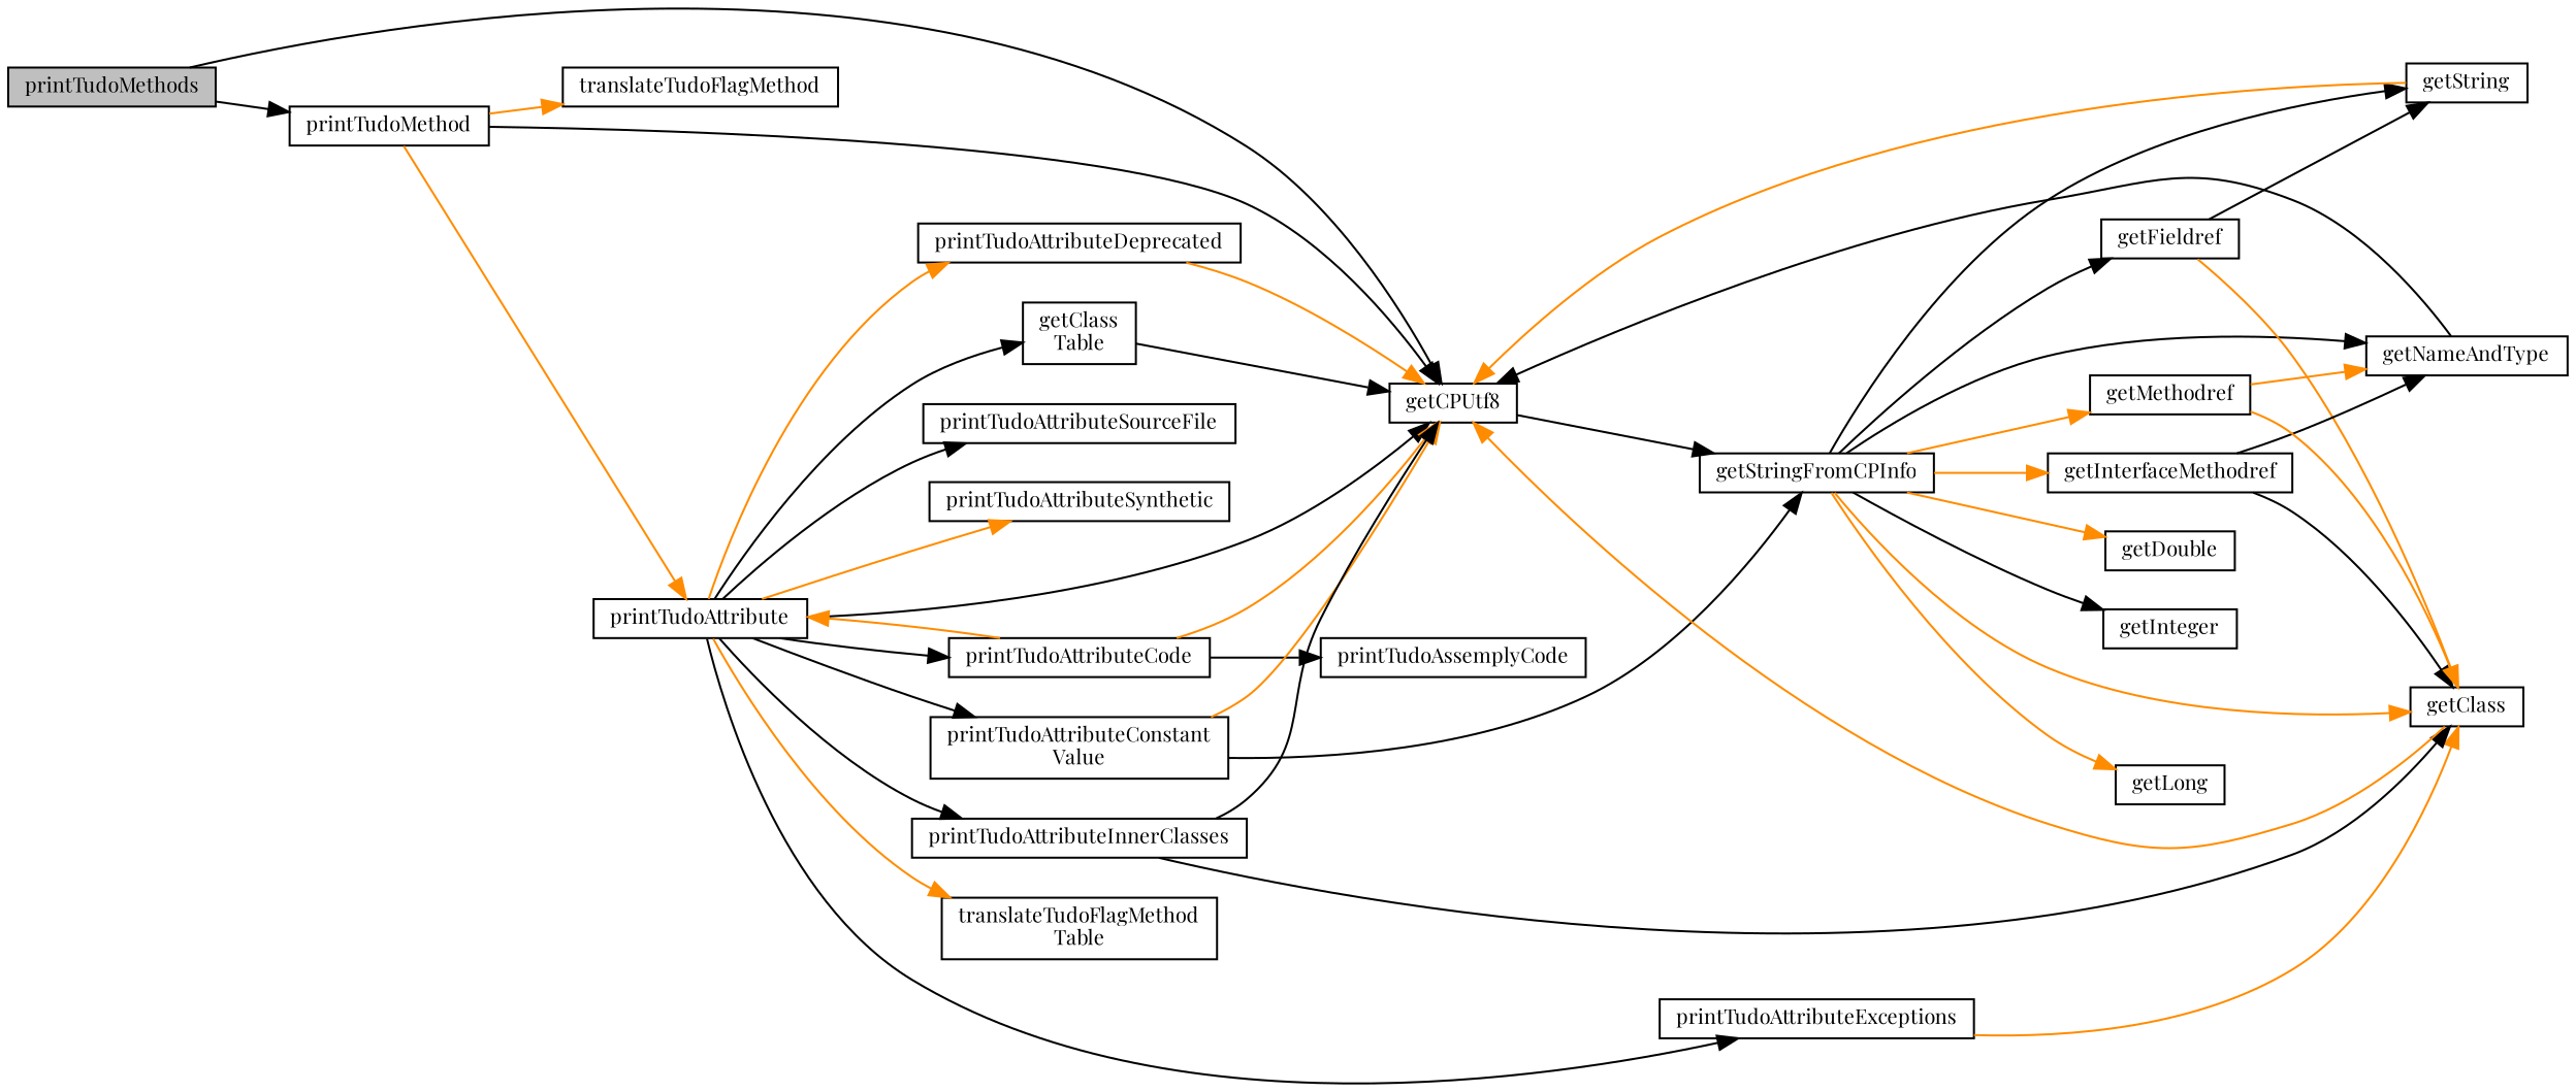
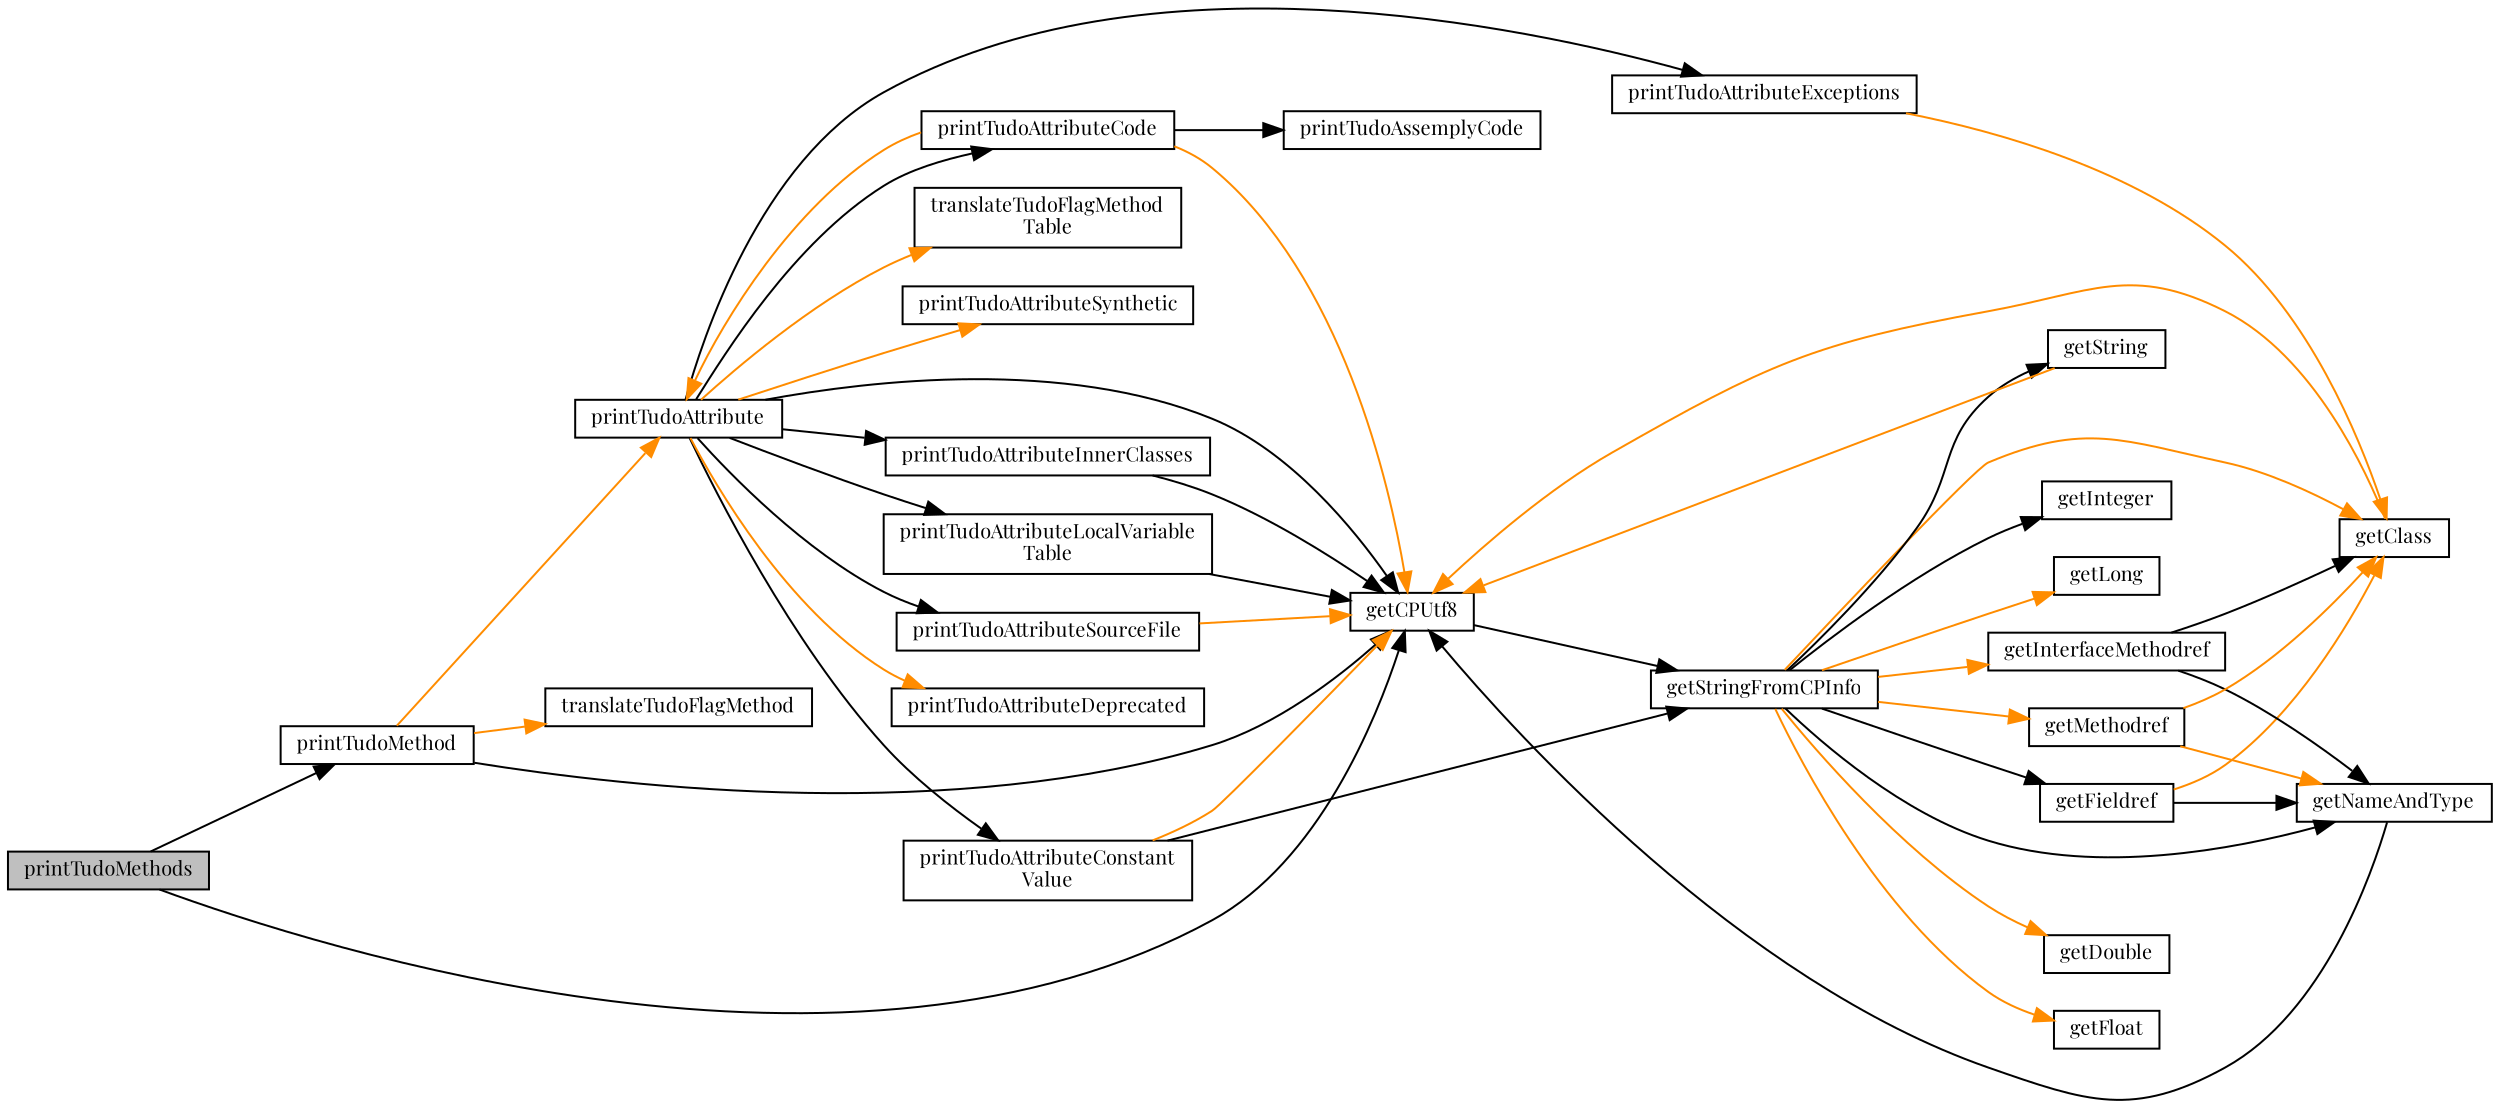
  digraph {
    fontname="Playfair Display"
    rankdir=LR
    node [color=black fillcolor=white fontname="Playfair Display" fontsize=10 shape=record style=filled]
    edge [color=black fontname="Playfair Display" fontsize=10 labelfontname=Helvetica labelfontsize=10 style=solid]
    n1 [fillcolor=grey75 fontcolor=black height=0.2 label=printTudoMethods width=0.4]
    n2 [height=0.2 label=getCPUtf8 width=0.4]
    n3 [height=0.2 label=printTudoMethod width=0.4]
    n4 [height=0.2 label=getStringFromCPInfo width=0.4]
    n5 [height=0.2 label=printTudoAttribute width=0.4]
    n6 [height=0.2 label=translateTudoFlagMethod width=0.4]
    n7 [height=0.2 label=printTudoAttributeCode width=0.4]
    n8 [height=0.2 label="printTudoAttributeConstant\lValue" width=0.4]
    n9 [height=0.2 label=printTudoAttributeDeprecated width=0.4]
    n10 [height=0.2 label=printTudoAttributeExceptions width=0.4]
    n11 [height=0.2 label=printTudoAttributeInnerClasses width=0.4]
    n12 [height=0.2 label="translateTudoFlagMethod\lTable" width=0.4]
-   n13 [height=0.2 label="getClass\lTable" width=0.4]
+   n13 [height=0.2 label="printTudoAttributeLocalVariable\lTable" width=0.4]
    n14 [height=0.2 label=printTudoAttributeSourceFile width=0.4]
    n15 [height=0.2 label=printTudoAttributeSynthetic width=0.4]
    n16 [height=0.2 label=printTudoAssemplyCode width=0.4]
    n17 [height=0.2 label=getClass width=0.4]
    n18 [height=0.2 label=getDouble width=0.4]
    n19 [height=0.2 label=getFieldref width=0.4]
    n20 [height=0.2 label=getNameAndType width=0.4]
+   n21 [height=0.2 label=getFloat width=0.4]
    n22 [height=0.2 label=getInteger width=0.4]
    n23 [height=0.2 label=getInterfaceMethodref width=0.4]
    n24 [height=0.2 label=getLong width=0.4]
    n25 [height=0.2 label=getMethodref width=0.4]
    n26 [height=0.2 label=getString width=0.4]
    n1 -> n2
    n1 -> n3
    n2 -> n4
    n3 -> n2
    n3 -> n5 [color=darkorange]
    n3 -> n6 [color=darkorange]
    n4 -> n17 [color=darkorange]
    n4 -> n18 [color=darkorange]
    n4 -> n19
    n4 -> n20
+   n4 -> n21 [color=darkorange]
    n4 -> n22
    n4 -> n23 [color=darkorange]
    n4 -> n24 [color=darkorange]
    n4 -> n25 [color=darkorange]
    n4 -> n26
    n5 -> n2
    n5 -> n7
    n5 -> n8
    n5 -> n9 [color=darkorange]
    n5 -> n10
    n5 -> n11
    n5 -> n12 [color=darkorange]
    n5 -> n13
    n5 -> n14
    n5 -> n15 [color=darkorange]
    n7 -> n2 [color=darkorange]
    n7 -> n5 [color=darkorange]
    n7 -> n16
    n8 -> n2 [color=darkorange]
    n8 -> n4
    n10 -> n17 [color=darkorange]
    n11 -> n2
-   n11 -> n17
    n13 -> n2
-   n9 -> n2 [color=darkorange]
+   n14 -> n2 [color=darkorange]
    n17 -> n2 [color=darkorange]
    n19 -> n17 [color=darkorange]
-   n19 -> n26
+   n19 -> n20
    n20 -> n2
    n23 -> n17
    n23 -> n20
    n25 -> n17 [color=darkorange]
    n25 -> n20 [color=darkorange]
    n26 -> n2 [color=darkorange]
  }
